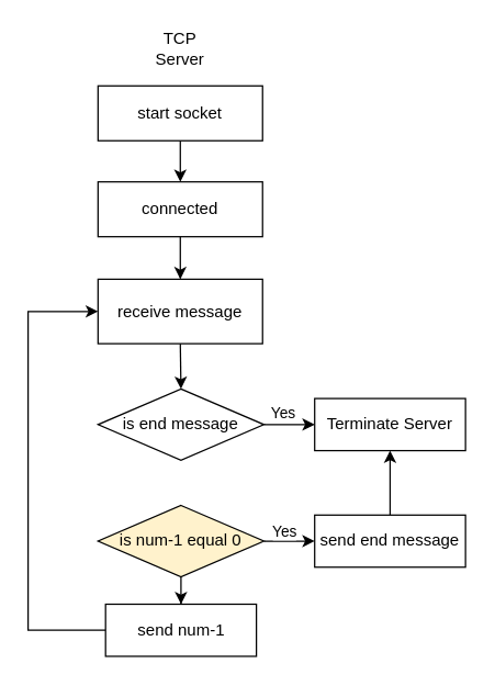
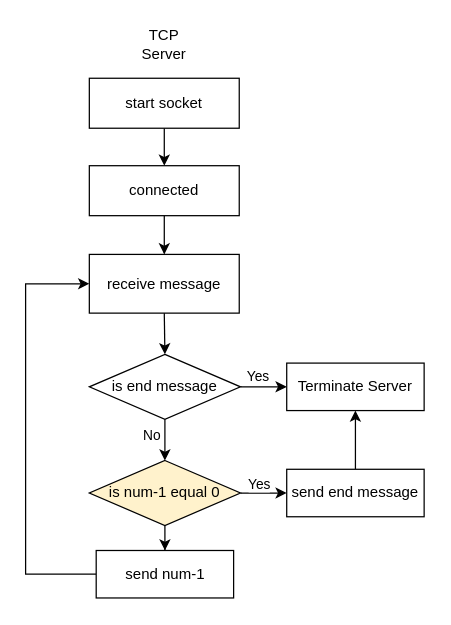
  <mxCell id="0" />
  <mxCell id="1" parent="0" />
  <mxCell id="2" value="connected" style="rectangle;whiteSpace=wrap;html=1;fontSize=12;glass=0;strokeWidth=1;shadow=0;" parent="1" vertex="1"><mxGeometry x="71" y="132" width="120" height="40" as="geometry" /></mxCell>
  <mxCell id="3" style="edgeStyle=orthogonalEdgeStyle;rounded=0;orthogonalLoop=1;jettySize=auto;html=1;exitX=0.5;exitY=1;exitDx=0;exitDy=0;entryX=0.5;entryY=0;entryDx=0;entryDy=0;" parent="1" source="4" target="13" edge="1"><mxGeometry relative="1" as="geometry" /></mxCell>
  <mxCell id="4" value="receive message" style="rectangle;whiteSpace=wrap;html=1;fontSize=12;glass=0;strokeWidth=1;shadow=0;" parent="1" vertex="1"><mxGeometry x="71" y="203" width="120" height="47" as="geometry" /></mxCell>
  <mxCell id="5" value="" style="endArrow=classic;html=1;rounded=0;exitX=0.5;exitY=1;exitDx=0;exitDy=0;" parent="1" source="2" target="4" edge="1"><mxGeometry width="50" height="50" relative="1" as="geometry"><mxPoint x="249" y="392" as="sourcePoint" /><mxPoint x="299" y="342" as="targetPoint" /><Array as="points"><mxPoint x="131" y="202" /></Array></mxGeometry></mxCell>
  <mxCell id="6" style="edgeStyle=orthogonalEdgeStyle;rounded=0;orthogonalLoop=1;jettySize=auto;html=1;exitX=0.5;exitY=1;exitDx=0;exitDy=0;entryX=0.5;entryY=0;entryDx=0;entryDy=0;" parent="1" source="7" target="2" edge="1"><mxGeometry relative="1" as="geometry" /></mxCell>
  <mxCell id="7" value="start socket" style="rectangle;whiteSpace=wrap;html=1;fontSize=12;glass=0;strokeWidth=1;shadow=0;" parent="1" vertex="1"><mxGeometry x="71" y="62" width="120" height="40" as="geometry" /></mxCell>
  <mxCell id="8" value="TCP&lt;br&gt;Server" style="text;html=1;strokeColor=none;fillColor=none;align=center;verticalAlign=middle;whiteSpace=wrap;rounded=0;" parent="1" vertex="1"><mxGeometry x="101" y="20" width="60" height="30" as="geometry" /></mxCell>
  <mxCell id="9" value="" style="edgeStyle=orthogonalEdgeStyle;rounded=0;orthogonalLoop=1;jettySize=auto;html=1;entryX=0;entryY=0.5;entryDx=0;entryDy=0;" parent="1" source="13" target="22" edge="1"><mxGeometry relative="1" as="geometry"><mxPoint x="32" y="309" as="targetPoint" /></mxGeometry></mxCell>
  <mxCell id="10" value="Yes" style="edgeLabel;html=1;align=center;verticalAlign=middle;resizable=0;points=[];" parent="9" vertex="1" connectable="0"><mxGeometry x="-0.131" relative="1" as="geometry"><mxPoint x="-6" y="-9" as="offset" /></mxGeometry></mxCell>
+ <mxCell id="11" style="edgeStyle=orthogonalEdgeStyle;rounded=0;orthogonalLoop=1;jettySize=auto;html=1;exitX=0.5;exitY=1;exitDx=0;exitDy=0;entryX=0.5;entryY=0;entryDx=0;entryDy=0;" parent="1" source="13" target="17" edge="1"><mxGeometry relative="1" as="geometry" /></mxCell>
+ <mxCell id="12" value="No" style="edgeLabel;html=1;align=center;verticalAlign=middle;resizable=0;points=[];" parent="11" vertex="1" connectable="0"><mxGeometry x="-0.257" y="1" relative="1" as="geometry"><mxPoint x="-12" as="offset" /></mxGeometry></mxCell>
  <mxCell id="13" value="is end message" style="rhombus;whiteSpace=wrap;html=1;" parent="1" vertex="1"><mxGeometry x="71" y="283" width="121" height="52" as="geometry" /></mxCell>
  <mxCell id="14" value="" style="edgeStyle=orthogonalEdgeStyle;rounded=0;orthogonalLoop=1;jettySize=auto;html=1;" parent="1" source="17" target="21" edge="1"><mxGeometry relative="1" as="geometry" /></mxCell>
  <mxCell id="15" value="Yes" style="edgeLabel;html=1;align=center;verticalAlign=middle;resizable=0;points=[];" parent="14" vertex="1" connectable="0"><mxGeometry x="-0.232" y="1" relative="1" as="geometry"><mxPoint x="-3" y="-7" as="offset" /></mxGeometry></mxCell>
  <mxCell id="16" value="" style="edgeStyle=orthogonalEdgeStyle;rounded=0;orthogonalLoop=1;jettySize=auto;html=1;" parent="1" source="17" target="19" edge="1"><mxGeometry relative="1" as="geometry" /></mxCell>
  <mxCell id="17" value="is num-1 equal 0" style="rhombus;whiteSpace=wrap;html=1;fillColor=#fff2cc;" parent="1" vertex="1"><mxGeometry x="71" y="368" width="121" height="52" as="geometry" /></mxCell>
  <mxCell id="18" style="edgeStyle=orthogonalEdgeStyle;rounded=0;orthogonalLoop=1;jettySize=auto;html=1;exitX=0;exitY=0.5;exitDx=0;exitDy=0;entryX=0;entryY=0.5;entryDx=0;entryDy=0;" parent="1" source="19" target="4" edge="1"><mxGeometry relative="1" as="geometry"><Array as="points"><mxPoint x="20" y="459" /><mxPoint x="20" y="226" /></Array></mxGeometry></mxCell>
  <mxCell id="19" value="send num-1" style="whiteSpace=wrap;html=1;" parent="1" vertex="1"><mxGeometry x="76.5" y="440" width="110" height="38" as="geometry" /></mxCell>
  <mxCell id="20" value="" style="edgeStyle=orthogonalEdgeStyle;rounded=0;orthogonalLoop=1;jettySize=auto;html=1;" parent="1" source="21" target="22" edge="1"><mxGeometry relative="1" as="geometry" /></mxCell>
  <mxCell id="21" value="send end message" style="whiteSpace=wrap;html=1;" parent="1" vertex="1"><mxGeometry x="229" y="375" width="110" height="38" as="geometry" /></mxCell>
  <mxCell id="22" value="Terminate Server" style="whiteSpace=wrap;html=1;" parent="1" vertex="1"><mxGeometry x="229" y="290" width="110" height="38" as="geometry" /></mxCell>
